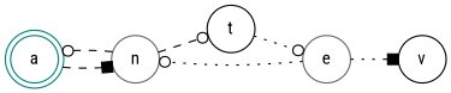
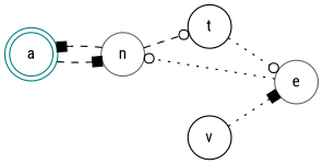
  digraph {
    fontname="Roboto Condensed"
    rankdir=LR
    node [color=gray40 fontname="Roboto Condensed" shape=circle]
    edge [arrowhead=box fontname="Roboto Condensed" style=dashed]
    a [color=teal shape=doublecircle]
    n
    t [color=black]
    v [color=black]
    e
    a -> n
-   n -> a [arrowhead=odot]
+   n -> a
    n -> t [arrowhead=odot]
    t -> e [arrowhead=odot style=dotted]
-   e -> v [style=dotted]
+   v -> e [style=dotted]
    e -> n [arrowhead=odot style=dotted]
  }
